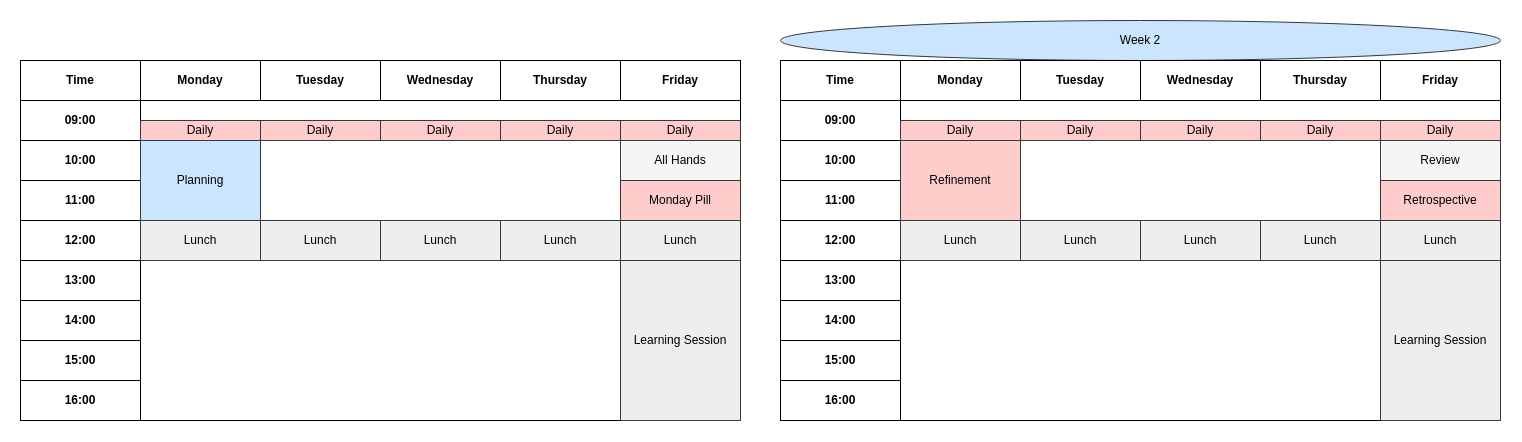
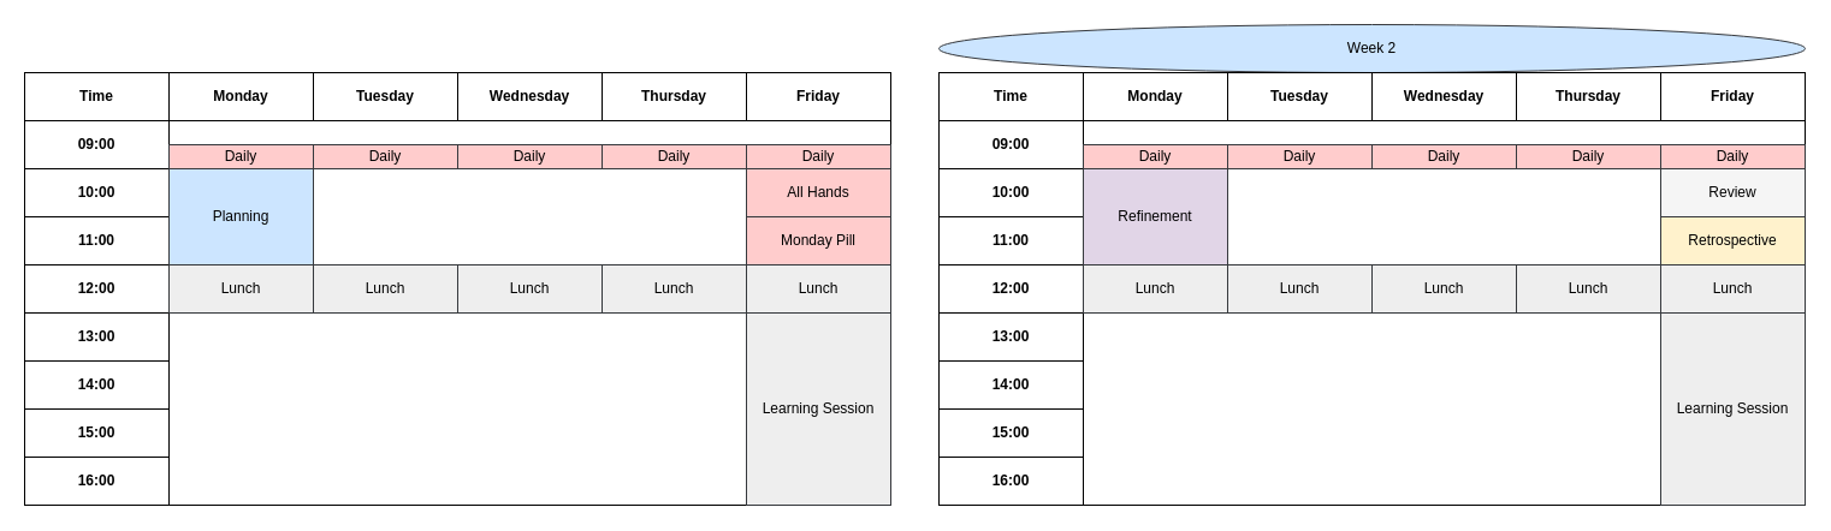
  <mxCell id="0" />
  <mxCell id="1" parent="0" />
  <mxCell id="2" value="" style="rounded=0;whiteSpace=wrap;html=1;fillColor=none;" vertex="1" parent="1"><mxGeometry x="780" y="60" width="720" height="360" as="geometry" /></mxCell>
  <mxCell id="3" value="" style="rounded=0;whiteSpace=wrap;html=1;fillColor=none;" vertex="1" parent="1"><mxGeometry y="60" width="720" height="360" as="geometry" x="20" /></mxCell>
  <mxCell id="4" value="Time" style="rounded=0;whiteSpace=wrap;html=1;fontStyle=1" vertex="1" parent="1"><mxGeometry y="60" width="120" height="40" as="geometry" x="20" /></mxCell>
  <mxCell id="5" value="Monday" style="rounded=0;whiteSpace=wrap;html=1;fontStyle=1" vertex="1" parent="1"><mxGeometry x="140" y="60" width="120" height="40" as="geometry" /></mxCell>
  <mxCell id="6" value="Tuesday" style="rounded=0;whiteSpace=wrap;html=1;fontStyle=1" vertex="1" parent="1"><mxGeometry x="260" y="60" width="120" height="40" as="geometry" /></mxCell>
  <mxCell id="7" value="Wednesday" style="rounded=0;whiteSpace=wrap;html=1;fontStyle=1" vertex="1" parent="1"><mxGeometry x="380" y="60" width="120" height="40" as="geometry" /></mxCell>
  <mxCell id="8" value="Thursday" style="rounded=0;whiteSpace=wrap;html=1;fontStyle=1" vertex="1" parent="1"><mxGeometry x="500" y="60" width="120" height="40" as="geometry" /></mxCell>
  <mxCell id="9" value="Friday" style="rounded=0;whiteSpace=wrap;html=1;fontStyle=1" vertex="1" parent="1"><mxGeometry x="620" y="60" width="120" height="40" as="geometry" /></mxCell>
  <mxCell id="10" value="09:00" style="rounded=0;whiteSpace=wrap;html=1;fontStyle=1" vertex="1" parent="1"><mxGeometry y="100" width="120" height="40" as="geometry" x="20" /></mxCell>
  <mxCell id="11" value="10:00" style="rounded=0;whiteSpace=wrap;html=1;fontStyle=1" vertex="1" parent="1"><mxGeometry y="140" width="120" height="40" as="geometry" x="20" /></mxCell>
  <mxCell id="12" value="11:00" style="rounded=0;whiteSpace=wrap;html=1;fontStyle=1" vertex="1" parent="1"><mxGeometry y="180" width="120" height="40" as="geometry" x="20" /></mxCell>
  <mxCell id="13" value="12:00" style="rounded=0;whiteSpace=wrap;html=1;fontStyle=1" vertex="1" parent="1"><mxGeometry y="220" width="120" height="40" as="geometry" x="20" /></mxCell>
  <mxCell id="14" value="13:00" style="rounded=0;whiteSpace=wrap;html=1;fontStyle=1" vertex="1" parent="1"><mxGeometry y="260" width="120" height="40" as="geometry" x="20" /></mxCell>
  <mxCell id="15" value="14:00" style="rounded=0;whiteSpace=wrap;html=1;fontStyle=1" vertex="1" parent="1"><mxGeometry y="300" width="120" height="40" as="geometry" x="20" /></mxCell>
  <mxCell id="16" value="15:00" style="rounded=0;whiteSpace=wrap;html=1;fontStyle=1" vertex="1" parent="1"><mxGeometry y="340" width="120" height="40" as="geometry" x="20" /></mxCell>
  <mxCell id="17" value="16:00" style="rounded=0;whiteSpace=wrap;html=1;fontStyle=1" vertex="1" parent="1"><mxGeometry y="380" width="120" height="40" as="geometry" x="20" /></mxCell>
  <mxCell id="18" value="Daily" style="rounded=0;whiteSpace=wrap;html=1;fillColor=#ffcccc;strokeColor=#36393d;" vertex="1" parent="1"><mxGeometry x="140" y="120" width="120" height="20" as="geometry" /></mxCell>
  <mxCell id="19" value="Daily" style="rounded=0;whiteSpace=wrap;html=1;fillColor=#ffcccc;strokeColor=#36393d;" vertex="1" parent="1"><mxGeometry x="260" y="120" width="120" height="20" as="geometry" /></mxCell>
  <mxCell id="20" value="Daily" style="rounded=0;whiteSpace=wrap;html=1;fillColor=#ffcccc;strokeColor=#36393d;" vertex="1" parent="1"><mxGeometry x="380" y="120" width="120" height="20" as="geometry" /></mxCell>
  <mxCell id="21" value="Daily" style="rounded=0;whiteSpace=wrap;html=1;fillColor=#ffcccc;strokeColor=#36393d;" vertex="1" parent="1"><mxGeometry x="500" y="120" width="120" height="20" as="geometry" /></mxCell>
  <mxCell id="22" value="Daily" style="rounded=0;whiteSpace=wrap;html=1;fillColor=#ffcccc;strokeColor=#36393d;" vertex="1" parent="1"><mxGeometry x="620" y="120" width="120" height="20" as="geometry" /></mxCell>
  <mxCell id="23" value="Planning" style="rounded=0;whiteSpace=wrap;html=1;fillColor=#cce5ff;strokeColor=#36393d;" vertex="1" parent="1"><mxGeometry x="140" y="140" width="120" height="80" as="geometry" /></mxCell>
  <mxCell id="24" value="Monday Pill" style="rounded=0;whiteSpace=wrap;html=1;fillColor=#ffcccc;strokeColor=#36393d;" vertex="1" parent="1"><mxGeometry x="620" y="180" width="120" height="40" as="geometry" /></mxCell>
  <mxCell id="25" value="Lunch" style="rounded=0;whiteSpace=wrap;html=1;fillColor=#eeeeee;strokeColor=#36393d;" vertex="1" parent="1"><mxGeometry x="140" y="220" width="120" height="40" as="geometry" /></mxCell>
  <mxCell id="26" value="Lunch" style="rounded=0;whiteSpace=wrap;html=1;fillColor=#eeeeee;strokeColor=#36393d;" vertex="1" parent="1"><mxGeometry x="260" y="220" width="120" height="40" as="geometry" /></mxCell>
  <mxCell id="27" value="Lunch" style="rounded=0;whiteSpace=wrap;html=1;fillColor=#eeeeee;strokeColor=#36393d;" vertex="1" parent="1"><mxGeometry x="500" y="220" width="120" height="40" as="geometry" /></mxCell>
  <mxCell id="28" value="Lunch" style="rounded=0;whiteSpace=wrap;html=1;fillColor=#eeeeee;strokeColor=#36393d;" vertex="1" parent="1"><mxGeometry x="620" y="220" width="120" height="40" as="geometry" /></mxCell>
  <mxCell id="29" value="Lunch" style="rounded=0;whiteSpace=wrap;html=1;fillColor=#eeeeee;strokeColor=#36393d;" vertex="1" parent="1"><mxGeometry x="380" y="220" width="120" height="40" as="geometry" /></mxCell>
  <mxCell id="30" value="Learning Session" style="rounded=0;whiteSpace=wrap;html=1;fillColor=#eeeeee;strokeColor=#36393d;" vertex="1" parent="1"><mxGeometry x="620" y="260" width="120" height="160" as="geometry" /></mxCell>
  <mxCell id="31" value="Week 2" style="ellipse;whiteSpace=wrap;html=1;fillColor=#cce5ff;strokeColor=#36393d;" vertex="1" parent="1"><mxGeometry x="780" width="720" height="40" as="geometry" y="20" /></mxCell>
  <mxCell id="32" value="Time" style="rounded=0;whiteSpace=wrap;html=1;fontStyle=1" vertex="1" parent="1"><mxGeometry x="780" y="60" width="120" height="40" as="geometry" /></mxCell>
  <mxCell id="33" value="Monday" style="rounded=0;whiteSpace=wrap;html=1;fontStyle=1" vertex="1" parent="1"><mxGeometry x="900" y="60" width="120" height="40" as="geometry" /></mxCell>
  <mxCell id="34" value="Tuesday" style="rounded=0;whiteSpace=wrap;html=1;fontStyle=1" vertex="1" parent="1"><mxGeometry x="1020" y="60" width="120" height="40" as="geometry" /></mxCell>
  <mxCell id="35" value="Wednesday" style="rounded=0;whiteSpace=wrap;html=1;fontStyle=1" vertex="1" parent="1"><mxGeometry x="1140" y="60" width="120" height="40" as="geometry" /></mxCell>
  <mxCell id="36" value="Thursday" style="rounded=0;whiteSpace=wrap;html=1;fontStyle=1" vertex="1" parent="1"><mxGeometry x="1260" y="60" width="120" height="40" as="geometry" /></mxCell>
  <mxCell id="37" value="Friday" style="rounded=0;whiteSpace=wrap;html=1;fontStyle=1" vertex="1" parent="1"><mxGeometry x="1380" y="60" width="120" height="40" as="geometry" /></mxCell>
  <mxCell id="38" value="09:00" style="rounded=0;whiteSpace=wrap;html=1;fontStyle=1" vertex="1" parent="1"><mxGeometry x="780" y="100" width="120" height="40" as="geometry" /></mxCell>
  <mxCell id="39" value="10:00" style="rounded=0;whiteSpace=wrap;html=1;fontStyle=1" vertex="1" parent="1"><mxGeometry x="780" y="140" width="120" height="40" as="geometry" /></mxCell>
  <mxCell id="40" value="11:00" style="rounded=0;whiteSpace=wrap;html=1;fontStyle=1" vertex="1" parent="1"><mxGeometry x="780" y="180" width="120" height="40" as="geometry" /></mxCell>
  <mxCell id="41" value="12:00" style="rounded=0;whiteSpace=wrap;html=1;fontStyle=1" vertex="1" parent="1"><mxGeometry x="780" y="220" width="120" height="40" as="geometry" /></mxCell>
  <mxCell id="42" value="13:00" style="rounded=0;whiteSpace=wrap;html=1;fontStyle=1" vertex="1" parent="1"><mxGeometry x="780" y="260" width="120" height="40" as="geometry" /></mxCell>
  <mxCell id="43" value="14:00" style="rounded=0;whiteSpace=wrap;html=1;fontStyle=1" vertex="1" parent="1"><mxGeometry x="780" y="300" width="120" height="40" as="geometry" /></mxCell>
  <mxCell id="44" value="15:00" style="rounded=0;whiteSpace=wrap;html=1;fontStyle=1" vertex="1" parent="1"><mxGeometry x="780" y="340" width="120" height="40" as="geometry" /></mxCell>
  <mxCell id="45" value="16:00" style="rounded=0;whiteSpace=wrap;html=1;fontStyle=1" vertex="1" parent="1"><mxGeometry x="780" y="380" width="120" height="40" as="geometry" /></mxCell>
  <mxCell id="46" value="Daily" style="rounded=0;whiteSpace=wrap;html=1;fillColor=#ffcccc;strokeColor=#36393d;" vertex="1" parent="1"><mxGeometry x="900" y="120" width="120" height="20" as="geometry" /></mxCell>
  <mxCell id="47" value="Daily" style="rounded=0;whiteSpace=wrap;html=1;fillColor=#ffcccc;strokeColor=#36393d;" vertex="1" parent="1"><mxGeometry x="1020" y="120" width="120" height="20" as="geometry" /></mxCell>
  <mxCell id="48" value="Daily" style="rounded=0;whiteSpace=wrap;html=1;fillColor=#ffcccc;strokeColor=#36393d;" vertex="1" parent="1"><mxGeometry x="1140" y="120" width="120" height="20" as="geometry" /></mxCell>
  <mxCell id="49" value="Daily" style="rounded=0;whiteSpace=wrap;html=1;fillColor=#ffcccc;strokeColor=#36393d;" vertex="1" parent="1"><mxGeometry x="1260" y="120" width="120" height="20" as="geometry" /></mxCell>
  <mxCell id="50" value="Daily" style="rounded=0;whiteSpace=wrap;html=1;fillColor=#ffcccc;strokeColor=#36393d;" vertex="1" parent="1"><mxGeometry x="1380" y="120" width="120" height="20" as="geometry" /></mxCell>
- <mxCell id="51" value="Refinement" style="rounded=0;whiteSpace=wrap;html=1;fillColor=#ffcccc;strokeColor=#36393d;" vertex="1" parent="1"><mxGeometry x="900" y="140" width="120" height="80" as="geometry" /></mxCell>
- <mxCell id="52" value="Retrospective" style="rounded=0;whiteSpace=wrap;html=1;fillColor=#ffcccc;strokeColor=#36393d;" vertex="1" parent="1"><mxGeometry x="1380" y="180" width="120" height="40" as="geometry" /></mxCell>
+ <mxCell id="51" value="Refinement" style="rounded=0;whiteSpace=wrap;html=1;fillColor=#e1d5e7;strokeColor=#36393d;" vertex="1" parent="1"><mxGeometry x="900" y="140" width="120" height="80" as="geometry" /></mxCell>
+ <mxCell id="52" value="Retrospective" style="rounded=0;whiteSpace=wrap;html=1;fillColor=#fff2cc;strokeColor=#36393d;" vertex="1" parent="1"><mxGeometry x="1380" y="180" width="120" height="40" as="geometry" /></mxCell>
  <mxCell id="53" value="Lunch" style="rounded=0;whiteSpace=wrap;html=1;fillColor=#eeeeee;strokeColor=#36393d;" vertex="1" parent="1"><mxGeometry x="900" y="220" width="120" height="40" as="geometry" /></mxCell>
  <mxCell id="54" value="Lunch" style="rounded=0;whiteSpace=wrap;html=1;fillColor=#eeeeee;strokeColor=#36393d;" vertex="1" parent="1"><mxGeometry x="1020" y="220" width="120" height="40" as="geometry" /></mxCell>
  <mxCell id="55" value="Lunch" style="rounded=0;whiteSpace=wrap;html=1;fillColor=#eeeeee;strokeColor=#36393d;" vertex="1" parent="1"><mxGeometry x="1260" y="220" width="120" height="40" as="geometry" /></mxCell>
  <mxCell id="56" value="Lunch" style="rounded=0;whiteSpace=wrap;html=1;fillColor=#eeeeee;strokeColor=#36393d;" vertex="1" parent="1"><mxGeometry x="1380" y="220" width="120" height="40" as="geometry" /></mxCell>
  <mxCell id="57" value="Lunch" style="rounded=0;whiteSpace=wrap;html=1;fillColor=#eeeeee;strokeColor=#36393d;" vertex="1" parent="1"><mxGeometry x="1140" y="220" width="120" height="40" as="geometry" /></mxCell>
  <mxCell id="58" value="Learning Session" style="rounded=0;whiteSpace=wrap;html=1;fillColor=#eeeeee;strokeColor=#36393d;" vertex="1" parent="1"><mxGeometry x="1380" y="260" width="120" height="160" as="geometry" /></mxCell>
- <mxCell id="59" value="All Hands" style="rounded=0;whiteSpace=wrap;html=1;fillColor=#f5f5f5;strokeColor=#36393d;" vertex="1" parent="1"><mxGeometry x="620" y="140" width="120" height="40" as="geometry" /></mxCell>
+ <mxCell id="59" value="All Hands" style="rounded=0;whiteSpace=wrap;html=1;fillColor=#ffcccc;strokeColor=#36393d;" vertex="1" parent="1"><mxGeometry x="620" y="140" width="120" height="40" as="geometry" /></mxCell>
  <mxCell id="60" value="Review" style="rounded=0;whiteSpace=wrap;html=1;fillColor=#f5f5f5;strokeColor=#36393d;" vertex="1" parent="1"><mxGeometry x="1380" y="140" width="120" height="40" as="geometry" /></mxCell>
